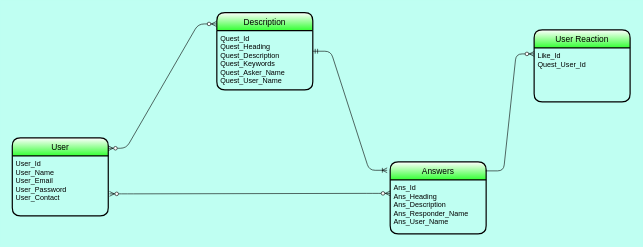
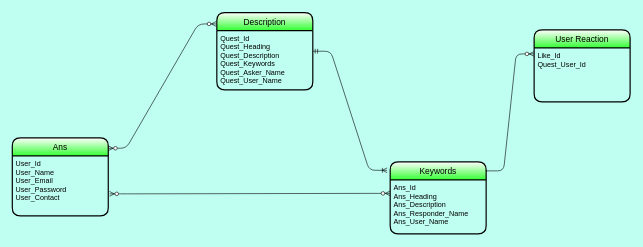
  <mxCell id="0" />
  <mxCell id="1" parent="0" />
- <mxCell id="2" value="User" style="swimlane;childLayout=stackLayout;horizontal=1;startSize=30;horizontalStack=0;rounded=1;fontSize=14;fontStyle=0;strokeWidth=2;resizeParent=0;resizeLast=1;shadow=0;dashed=0;align=center;gradientColor=#33FF33;" vertex="1" parent="1"><mxGeometry x="20" y="229" width="160" height="130" as="geometry" /></mxCell>
+ <mxCell id="2" value="Ans" style="swimlane;childLayout=stackLayout;horizontal=1;startSize=30;horizontalStack=0;rounded=1;fontSize=14;fontStyle=0;strokeWidth=2;resizeParent=0;resizeLast=1;shadow=0;dashed=0;align=center;gradientColor=#33FF33;" vertex="1" parent="1"><mxGeometry x="20" y="229" width="160" height="130" as="geometry" /></mxCell>
  <mxCell id="3" value="User_Id&#10;User_Name&#10;User_Email&#10;User_Password&#10;User_Contact&#10;" style="align=left;strokeColor=none;fillColor=none;spacingLeft=4;fontSize=12;verticalAlign=top;resizable=0;rotatable=0;part=1;" vertex="1" parent="2"><mxGeometry y="30" width="160" height="100" as="geometry" /></mxCell>
  <mxCell id="4" value="Description" style="swimlane;childLayout=stackLayout;horizontal=1;startSize=30;horizontalStack=0;rounded=1;fontSize=14;fontStyle=0;strokeWidth=2;resizeParent=0;resizeLast=1;shadow=0;dashed=0;align=center;gradientColor=#33FF33;" vertex="1" parent="1"><mxGeometry x="361" y="20" width="160" height="129" as="geometry" /></mxCell>
  <mxCell id="5" value="Quest_Id&#10;Quest_Heading&#10;Quest_Description&#10;Quest_Keywords&#10;Quest_Asker_Name&#10;Quest_User_Name" style="align=left;strokeColor=none;fillColor=none;spacingLeft=4;fontSize=12;verticalAlign=top;resizable=0;rotatable=0;part=1;gradientColor=#33FF33;" vertex="1" parent="4"><mxGeometry y="30" width="160" height="99" as="geometry" /></mxCell>
- <mxCell id="6" value="Answers" style="swimlane;childLayout=stackLayout;horizontal=1;startSize=30;horizontalStack=0;rounded=1;fontSize=14;fontStyle=0;strokeWidth=2;resizeParent=0;resizeLast=1;shadow=0;dashed=0;align=center;gradientColor=#33FF33;" vertex="1" parent="1"><mxGeometry x="650" y="269" width="160" height="120" as="geometry" /></mxCell>
+ <mxCell id="6" value="Keywords" style="swimlane;childLayout=stackLayout;horizontal=1;startSize=30;horizontalStack=0;rounded=1;fontSize=14;fontStyle=0;strokeWidth=2;resizeParent=0;resizeLast=1;shadow=0;dashed=0;align=center;gradientColor=#33FF33;" vertex="1" parent="1"><mxGeometry x="650" y="269" width="160" height="120" as="geometry" /></mxCell>
  <mxCell id="7" value="Ans_Id&#10;Ans_Heading&#10;Ans_Description&#10;Ans_Responder_Name&#10;Ans_User_Name" style="align=left;strokeColor=none;fillColor=none;spacingLeft=4;fontSize=12;verticalAlign=top;resizable=0;rotatable=0;part=1;gradientColor=#33FF33;" vertex="1" parent="6"><mxGeometry y="30" width="160" height="90" as="geometry" /></mxCell>
  <mxCell id="8" value="" style="edgeStyle=entityRelationEdgeStyle;fontSize=12;html=1;endArrow=ERzeroToMany;endFill=1;startArrow=ERzeroToMany;exitX=1;exitY=0.133;exitDx=0;exitDy=0;exitPerimeter=0;" edge="1" parent="1" source="2"><mxGeometry width="100" height="100" relative="1" as="geometry"><mxPoint x="180" y="219" as="sourcePoint" /><mxPoint x="360" y="39" as="targetPoint" /></mxGeometry></mxCell>
  <mxCell id="9" value="" style="edgeStyle=entityRelationEdgeStyle;fontSize=12;html=1;endArrow=ERzeroToMany;endFill=1;startArrow=ERzeroToMany;exitX=1.013;exitY=0.633;exitDx=0;exitDy=0;exitPerimeter=0;entryX=0;entryY=0.25;entryDx=0;entryDy=0;" edge="1" parent="1" source="3" target="7"><mxGeometry width="100" height="100" relative="1" as="geometry"><mxPoint x="290" y="379" as="sourcePoint" /><mxPoint x="390" y="279" as="targetPoint" /></mxGeometry></mxCell>
  <mxCell id="10" value="" style="edgeStyle=entityRelationEdgeStyle;fontSize=12;html=1;endArrow=ERoneToMany;startArrow=ERmandOne;exitX=1;exitY=0.5;exitDx=0;exitDy=0;" edge="1" parent="1" source="4"><mxGeometry width="100" height="100" relative="1" as="geometry"><mxPoint x="500" y="279" as="sourcePoint" /><mxPoint x="645" y="283" as="targetPoint" /></mxGeometry></mxCell>
  <mxCell id="11" value="User Reaction" style="swimlane;childLayout=stackLayout;horizontal=1;startSize=30;horizontalStack=0;rounded=1;fontSize=14;fontStyle=0;strokeWidth=2;resizeParent=0;resizeLast=1;shadow=0;dashed=0;align=center;gradientColor=#33FF33;" vertex="1" parent="1"><mxGeometry x="890" y="49" width="160" height="120" as="geometry" /></mxCell>
  <mxCell id="12" value="Like_Id&#10;Quest_User_Id&#10;" style="align=left;strokeColor=none;fillColor=none;spacingLeft=4;fontSize=12;verticalAlign=top;resizable=0;rotatable=0;part=1;" vertex="1" parent="11"><mxGeometry y="30" width="160" height="90" as="geometry" /></mxCell>
  <mxCell id="13" value="" style="edgeStyle=entityRelationEdgeStyle;fontSize=12;html=1;endArrow=ERzeroToMany;endFill=1;exitX=0.994;exitY=0.125;exitDx=0;exitDy=0;exitPerimeter=0;" edge="1" parent="1" source="6"><mxGeometry width="100" height="100" relative="1" as="geometry"><mxPoint x="810" y="189" as="sourcePoint" /><mxPoint x="890" y="89" as="targetPoint" /></mxGeometry></mxCell>
